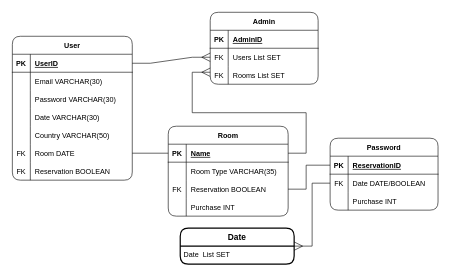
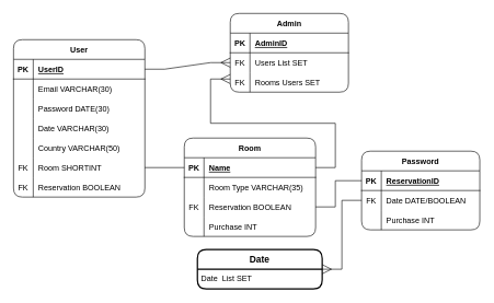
  <mxCell id="0" />
  <mxCell id="1" parent="0" />
  <mxCell id="2" value="User" style="shape=table;startSize=30;container=1;collapsible=1;childLayout=tableLayout;fixedRows=1;rowLines=0;fontStyle=1;align=center;resizeLast=1;rounded=1;shadow=0;glass=0;labelBackgroundColor=none;sketch=0;gradientColor=none;" parent="1" vertex="1"><mxGeometry x="20" y="60" width="200" height="240" as="geometry" /></mxCell>
  <mxCell id="3" value="" style="shape=tableRow;horizontal=0;startSize=0;swimlaneHead=0;swimlaneBody=0;fillColor=none;collapsible=0;dropTarget=0;points=[[0,0.5],[1,0.5]];portConstraint=eastwest;top=0;left=0;right=0;bottom=1;rounded=1;shadow=0;glass=0;labelBackgroundColor=none;sketch=0;" parent="2" vertex="1"><mxGeometry y="30" width="200" height="30" as="geometry" /></mxCell>
  <mxCell id="4" value="PK" style="shape=partialRectangle;connectable=0;fillColor=none;top=0;left=0;bottom=0;right=0;fontStyle=1;overflow=hidden;rounded=1;shadow=0;glass=0;labelBackgroundColor=none;sketch=0;" parent="3" vertex="1"><mxGeometry width="30" height="30" as="geometry"><mxRectangle width="30" height="30" as="alternateBounds" /></mxGeometry></mxCell>
  <mxCell id="5" value="UserID" style="shape=partialRectangle;connectable=0;fillColor=none;top=0;left=0;bottom=0;right=0;align=left;spacingLeft=6;fontStyle=5;overflow=hidden;rounded=1;shadow=0;glass=0;labelBackgroundColor=none;sketch=0;" parent="3" vertex="1"><mxGeometry x="30" width="170" height="30" as="geometry"><mxRectangle width="170" height="30" as="alternateBounds" /></mxGeometry></mxCell>
  <mxCell id="6" value="" style="shape=tableRow;horizontal=0;startSize=0;swimlaneHead=0;swimlaneBody=0;fillColor=none;collapsible=0;dropTarget=0;points=[[0,0.5],[1,0.5]];portConstraint=eastwest;top=0;left=0;right=0;bottom=0;rounded=1;shadow=0;glass=0;labelBackgroundColor=none;sketch=0;" parent="2" vertex="1"><mxGeometry y="60" width="200" height="30" as="geometry" /></mxCell>
  <mxCell id="7" value="" style="shape=partialRectangle;connectable=0;fillColor=none;top=0;left=0;bottom=0;right=0;editable=1;overflow=hidden;rounded=1;shadow=0;glass=0;labelBackgroundColor=none;sketch=0;" parent="6" vertex="1"><mxGeometry width="30" height="30" as="geometry"><mxRectangle width="30" height="30" as="alternateBounds" /></mxGeometry></mxCell>
  <mxCell id="8" value="Email VARCHAR(30)" style="shape=partialRectangle;connectable=0;fillColor=none;top=0;left=0;bottom=0;right=0;align=left;spacingLeft=6;overflow=hidden;rounded=1;shadow=0;glass=0;labelBackgroundColor=none;sketch=0;" parent="6" vertex="1"><mxGeometry x="30" width="170" height="30" as="geometry"><mxRectangle width="170" height="30" as="alternateBounds" /></mxGeometry></mxCell>
  <mxCell id="9" value="" style="shape=tableRow;horizontal=0;startSize=0;swimlaneHead=0;swimlaneBody=0;fillColor=none;collapsible=0;dropTarget=0;points=[[0,0.5],[1,0.5]];portConstraint=eastwest;top=0;left=0;right=0;bottom=0;rounded=1;shadow=0;glass=0;labelBackgroundColor=none;sketch=0;" parent="2" vertex="1"><mxGeometry y="90" width="200" height="30" as="geometry" /></mxCell>
  <mxCell id="10" value="" style="shape=partialRectangle;connectable=0;fillColor=none;top=0;left=0;bottom=0;right=0;editable=1;overflow=hidden;rounded=1;shadow=0;glass=0;labelBackgroundColor=none;sketch=0;" parent="9" vertex="1"><mxGeometry width="30" height="30" as="geometry"><mxRectangle width="30" height="30" as="alternateBounds" /></mxGeometry></mxCell>
- <mxCell id="11" value="Password VARCHAR(30)" style="shape=partialRectangle;connectable=0;fillColor=none;top=0;left=0;bottom=0;right=0;align=left;spacingLeft=6;overflow=hidden;rounded=1;shadow=0;glass=0;labelBackgroundColor=none;sketch=0;" parent="9" vertex="1"><mxGeometry x="30" width="170" height="30" as="geometry"><mxRectangle width="170" height="30" as="alternateBounds" /></mxGeometry></mxCell>
+ <mxCell id="11" value="Password DATE(30)" style="shape=partialRectangle;connectable=0;fillColor=none;top=0;left=0;bottom=0;right=0;align=left;spacingLeft=6;overflow=hidden;rounded=1;shadow=0;glass=0;labelBackgroundColor=none;sketch=0;" parent="9" vertex="1"><mxGeometry x="30" width="170" height="30" as="geometry"><mxRectangle width="170" height="30" as="alternateBounds" /></mxGeometry></mxCell>
  <mxCell id="12" value="" style="shape=tableRow;horizontal=0;startSize=0;swimlaneHead=0;swimlaneBody=0;fillColor=none;collapsible=0;dropTarget=0;points=[[0,0.5],[1,0.5]];portConstraint=eastwest;top=0;left=0;right=0;bottom=0;rounded=1;shadow=0;glass=0;labelBackgroundColor=none;sketch=0;" parent="2" vertex="1"><mxGeometry y="120" width="200" height="30" as="geometry" /></mxCell>
  <mxCell id="13" value="" style="shape=partialRectangle;connectable=0;fillColor=none;top=0;left=0;bottom=0;right=0;editable=1;overflow=hidden;rounded=1;shadow=0;glass=0;labelBackgroundColor=none;sketch=0;" parent="12" vertex="1"><mxGeometry width="30" height="30" as="geometry"><mxRectangle width="30" height="30" as="alternateBounds" /></mxGeometry></mxCell>
  <mxCell id="14" value="Date VARCHAR(30)" style="shape=partialRectangle;connectable=0;fillColor=none;top=0;left=0;bottom=0;right=0;align=left;spacingLeft=6;overflow=hidden;rounded=1;shadow=0;glass=0;labelBackgroundColor=none;sketch=0;" parent="12" vertex="1"><mxGeometry x="30" width="170" height="30" as="geometry"><mxRectangle width="170" height="30" as="alternateBounds" /></mxGeometry></mxCell>
  <mxCell id="15" style="shape=tableRow;horizontal=0;startSize=0;swimlaneHead=0;swimlaneBody=0;fillColor=none;collapsible=0;dropTarget=0;points=[[0,0.5],[1,0.5]];portConstraint=eastwest;top=0;left=0;right=0;bottom=0;rounded=1;shadow=0;glass=0;labelBackgroundColor=none;sketch=0;" parent="2" vertex="1"><mxGeometry y="150" width="200" height="30" as="geometry" /></mxCell>
  <mxCell id="16" style="shape=partialRectangle;connectable=0;fillColor=none;top=0;left=0;bottom=0;right=0;editable=1;overflow=hidden;rounded=1;shadow=0;glass=0;labelBackgroundColor=none;sketch=0;" parent="15" vertex="1"><mxGeometry width="30" height="30" as="geometry"><mxRectangle width="30" height="30" as="alternateBounds" /></mxGeometry></mxCell>
  <mxCell id="17" value="Country VARCHAR(50)" style="shape=partialRectangle;connectable=0;fillColor=none;top=0;left=0;bottom=0;right=0;align=left;spacingLeft=6;overflow=hidden;rounded=1;shadow=0;glass=0;labelBackgroundColor=none;sketch=0;" parent="15" vertex="1"><mxGeometry x="30" width="170" height="30" as="geometry"><mxRectangle width="170" height="30" as="alternateBounds" /></mxGeometry></mxCell>
  <mxCell id="18" style="shape=tableRow;horizontal=0;startSize=0;swimlaneHead=0;swimlaneBody=0;fillColor=none;collapsible=0;dropTarget=0;points=[[0,0.5],[1,0.5]];portConstraint=eastwest;top=0;left=0;right=0;bottom=0;rounded=1;shadow=0;glass=0;labelBackgroundColor=none;sketch=0;" parent="2" vertex="1"><mxGeometry y="180" width="200" height="30" as="geometry" /></mxCell>
  <mxCell id="19" value="FK" style="shape=partialRectangle;connectable=0;fillColor=none;top=0;left=0;bottom=0;right=0;editable=1;overflow=hidden;rounded=1;shadow=0;glass=0;labelBackgroundColor=none;sketch=0;" parent="18" vertex="1"><mxGeometry width="30" height="30" as="geometry"><mxRectangle width="30" height="30" as="alternateBounds" /></mxGeometry></mxCell>
- <mxCell id="20" value="Room DATE" style="shape=partialRectangle;connectable=0;fillColor=none;top=0;left=0;bottom=0;right=0;align=left;spacingLeft=6;overflow=hidden;rounded=1;shadow=0;glass=0;labelBackgroundColor=none;sketch=0;" parent="18" vertex="1"><mxGeometry x="30" width="170" height="30" as="geometry"><mxRectangle width="170" height="30" as="alternateBounds" /></mxGeometry></mxCell>
+ <mxCell id="20" value="Room SHORTINT" style="shape=partialRectangle;connectable=0;fillColor=none;top=0;left=0;bottom=0;right=0;align=left;spacingLeft=6;overflow=hidden;rounded=1;shadow=0;glass=0;labelBackgroundColor=none;sketch=0;" parent="18" vertex="1"><mxGeometry x="30" width="170" height="30" as="geometry"><mxRectangle width="170" height="30" as="alternateBounds" /></mxGeometry></mxCell>
  <mxCell id="21" style="shape=tableRow;horizontal=0;startSize=0;swimlaneHead=0;swimlaneBody=0;fillColor=none;collapsible=0;dropTarget=0;points=[[0,0.5],[1,0.5]];portConstraint=eastwest;top=0;left=0;right=0;bottom=0;rounded=1;shadow=0;glass=0;labelBackgroundColor=none;sketch=0;" parent="2" vertex="1"><mxGeometry y="210" width="200" height="30" as="geometry" /></mxCell>
  <mxCell id="22" value="FK" style="shape=partialRectangle;connectable=0;fillColor=none;top=0;left=0;bottom=0;right=0;editable=1;overflow=hidden;rounded=1;shadow=0;glass=0;labelBackgroundColor=none;sketch=0;" parent="21" vertex="1"><mxGeometry width="30" height="30" as="geometry"><mxRectangle width="30" height="30" as="alternateBounds" /></mxGeometry></mxCell>
  <mxCell id="23" value="Reservation BOOLEAN" style="shape=partialRectangle;connectable=0;fillColor=none;top=0;left=0;bottom=0;right=0;align=left;spacingLeft=6;overflow=hidden;rounded=1;shadow=0;glass=0;labelBackgroundColor=none;sketch=0;" parent="21" vertex="1"><mxGeometry x="30" width="170" height="30" as="geometry"><mxRectangle width="170" height="30" as="alternateBounds" /></mxGeometry></mxCell>
  <mxCell id="24" value="Admin" style="shape=table;startSize=30;container=1;collapsible=1;childLayout=tableLayout;fixedRows=1;rowLines=0;fontStyle=1;align=center;resizeLast=1;rounded=1;shadow=0;glass=0;labelBackgroundColor=none;sketch=0;gradientColor=none;" parent="1" vertex="1"><mxGeometry x="350" y="20" width="180" height="120" as="geometry" /></mxCell>
  <mxCell id="25" value="" style="shape=tableRow;horizontal=0;startSize=0;swimlaneHead=0;swimlaneBody=0;fillColor=none;collapsible=0;dropTarget=0;points=[[0,0.5],[1,0.5]];portConstraint=eastwest;top=0;left=0;right=0;bottom=1;rounded=1;shadow=0;glass=0;labelBackgroundColor=none;sketch=0;" parent="24" vertex="1"><mxGeometry y="30" width="180" height="30" as="geometry" /></mxCell>
  <mxCell id="26" value="PK" style="shape=partialRectangle;connectable=0;fillColor=none;top=0;left=0;bottom=0;right=0;fontStyle=1;overflow=hidden;rounded=1;shadow=0;glass=0;labelBackgroundColor=none;sketch=0;" parent="25" vertex="1"><mxGeometry width="30" height="30" as="geometry"><mxRectangle width="30" height="30" as="alternateBounds" /></mxGeometry></mxCell>
  <mxCell id="27" value="AdminID" style="shape=partialRectangle;connectable=0;fillColor=none;top=0;left=0;bottom=0;right=0;align=left;spacingLeft=6;fontStyle=5;overflow=hidden;rounded=1;shadow=0;glass=0;labelBackgroundColor=none;sketch=0;" parent="25" vertex="1"><mxGeometry x="30" width="150" height="30" as="geometry"><mxRectangle width="150" height="30" as="alternateBounds" /></mxGeometry></mxCell>
  <mxCell id="28" value="" style="shape=tableRow;horizontal=0;startSize=0;swimlaneHead=0;swimlaneBody=0;fillColor=none;collapsible=0;dropTarget=0;points=[[0,0.5],[1,0.5]];portConstraint=eastwest;top=0;left=0;right=0;bottom=0;rounded=1;shadow=0;glass=0;labelBackgroundColor=none;sketch=0;" parent="24" vertex="1"><mxGeometry y="60" width="180" height="30" as="geometry" /></mxCell>
  <mxCell id="29" value="FK" style="shape=partialRectangle;connectable=0;fillColor=none;top=0;left=0;bottom=0;right=0;editable=1;overflow=hidden;rounded=1;shadow=0;glass=0;labelBackgroundColor=none;sketch=0;" parent="28" vertex="1"><mxGeometry width="30" height="30" as="geometry"><mxRectangle width="30" height="30" as="alternateBounds" /></mxGeometry></mxCell>
  <mxCell id="30" value="Users List SET" style="shape=partialRectangle;connectable=0;fillColor=none;top=0;left=0;bottom=0;right=0;align=left;spacingLeft=6;overflow=hidden;rounded=1;shadow=0;glass=0;labelBackgroundColor=none;sketch=0;" parent="28" vertex="1"><mxGeometry x="30" width="150" height="30" as="geometry"><mxRectangle width="150" height="30" as="alternateBounds" /></mxGeometry></mxCell>
  <mxCell id="31" value="" style="shape=tableRow;horizontal=0;startSize=0;swimlaneHead=0;swimlaneBody=0;fillColor=none;collapsible=0;dropTarget=0;points=[[0,0.5],[1,0.5]];portConstraint=eastwest;top=0;left=0;right=0;bottom=0;rounded=1;shadow=0;glass=0;labelBackgroundColor=none;sketch=0;" parent="24" vertex="1"><mxGeometry y="90" width="180" height="30" as="geometry" /></mxCell>
  <mxCell id="32" value="FK" style="shape=partialRectangle;connectable=0;fillColor=none;top=0;left=0;bottom=0;right=0;editable=1;overflow=hidden;rounded=1;shadow=0;glass=0;labelBackgroundColor=none;sketch=0;" parent="31" vertex="1"><mxGeometry width="30" height="30" as="geometry"><mxRectangle width="30" height="30" as="alternateBounds" /></mxGeometry></mxCell>
- <mxCell id="33" value="Rooms List SET" style="shape=partialRectangle;connectable=0;fillColor=none;top=0;left=0;bottom=0;right=0;align=left;spacingLeft=6;overflow=hidden;rounded=1;shadow=0;glass=0;labelBackgroundColor=none;sketch=0;" parent="31" vertex="1"><mxGeometry x="30" width="150" height="30" as="geometry"><mxRectangle width="150" height="30" as="alternateBounds" /></mxGeometry></mxCell>
+ <mxCell id="33" value="Rooms Users SET" style="shape=partialRectangle;connectable=0;fillColor=none;top=0;left=0;bottom=0;right=0;align=left;spacingLeft=6;overflow=hidden;rounded=1;shadow=0;glass=0;labelBackgroundColor=none;sketch=0;" parent="31" vertex="1"><mxGeometry x="30" width="150" height="30" as="geometry"><mxRectangle width="150" height="30" as="alternateBounds" /></mxGeometry></mxCell>
  <mxCell id="34" value="Room" style="shape=table;startSize=30;container=1;collapsible=1;childLayout=tableLayout;fixedRows=1;rowLines=0;fontStyle=1;align=center;resizeLast=1;rounded=1;shadow=0;glass=0;labelBackgroundColor=none;sketch=0;gradientColor=none;" parent="1" vertex="1"><mxGeometry x="280" y="210" width="200" height="150" as="geometry"><mxRectangle x="300" y="250" width="70" height="30" as="alternateBounds" /></mxGeometry></mxCell>
  <mxCell id="35" value="" style="shape=tableRow;horizontal=0;startSize=0;swimlaneHead=0;swimlaneBody=0;fillColor=none;collapsible=0;dropTarget=0;points=[[0,0.5],[1,0.5]];portConstraint=eastwest;top=0;left=0;right=0;bottom=1;rounded=1;shadow=0;glass=0;labelBackgroundColor=none;sketch=0;" parent="34" vertex="1"><mxGeometry y="30" width="200" height="30" as="geometry" /></mxCell>
  <mxCell id="36" value="PK" style="shape=partialRectangle;connectable=0;fillColor=none;top=0;left=0;bottom=0;right=0;fontStyle=1;overflow=hidden;rounded=1;shadow=0;glass=0;labelBackgroundColor=none;sketch=0;" parent="35" vertex="1"><mxGeometry width="30" height="30" as="geometry"><mxRectangle width="30" height="30" as="alternateBounds" /></mxGeometry></mxCell>
  <mxCell id="37" value="Name" style="shape=partialRectangle;connectable=0;fillColor=none;top=0;left=0;bottom=0;right=0;align=left;spacingLeft=6;fontStyle=5;overflow=hidden;rounded=1;shadow=0;glass=0;labelBackgroundColor=none;sketch=0;" parent="35" vertex="1"><mxGeometry x="30" width="170" height="30" as="geometry"><mxRectangle width="170" height="30" as="alternateBounds" /></mxGeometry></mxCell>
  <mxCell id="38" value="" style="shape=tableRow;horizontal=0;startSize=0;swimlaneHead=0;swimlaneBody=0;fillColor=none;collapsible=0;dropTarget=0;points=[[0,0.5],[1,0.5]];portConstraint=eastwest;top=0;left=0;right=0;bottom=0;rounded=1;shadow=0;glass=0;labelBackgroundColor=none;sketch=0;" parent="34" vertex="1"><mxGeometry y="60" width="200" height="30" as="geometry" /></mxCell>
  <mxCell id="39" value="" style="shape=partialRectangle;connectable=0;fillColor=none;top=0;left=0;bottom=0;right=0;editable=1;overflow=hidden;rounded=1;shadow=0;glass=0;labelBackgroundColor=none;sketch=0;" parent="38" vertex="1"><mxGeometry width="30" height="30" as="geometry"><mxRectangle width="30" height="30" as="alternateBounds" /></mxGeometry></mxCell>
  <mxCell id="40" value="Room Type VARCHAR(35)" style="shape=partialRectangle;connectable=0;fillColor=none;top=0;left=0;bottom=0;right=0;align=left;spacingLeft=6;overflow=hidden;rounded=1;shadow=0;glass=0;labelBackgroundColor=none;sketch=0;" parent="38" vertex="1"><mxGeometry x="30" width="170" height="30" as="geometry"><mxRectangle width="170" height="30" as="alternateBounds" /></mxGeometry></mxCell>
  <mxCell id="41" value="" style="shape=tableRow;horizontal=0;startSize=0;swimlaneHead=0;swimlaneBody=0;fillColor=none;collapsible=0;dropTarget=0;points=[[0,0.5],[1,0.5]];portConstraint=eastwest;top=0;left=0;right=0;bottom=0;rounded=1;shadow=0;glass=0;labelBackgroundColor=none;sketch=0;" parent="34" vertex="1"><mxGeometry y="90" width="200" height="30" as="geometry" /></mxCell>
  <mxCell id="42" value="FK" style="shape=partialRectangle;connectable=0;fillColor=none;top=0;left=0;bottom=0;right=0;editable=1;overflow=hidden;rounded=1;shadow=0;glass=0;labelBackgroundColor=none;sketch=0;" parent="41" vertex="1"><mxGeometry width="30" height="30" as="geometry"><mxRectangle width="30" height="30" as="alternateBounds" /></mxGeometry></mxCell>
  <mxCell id="43" value="Reservation BOOLEAN" style="shape=partialRectangle;connectable=0;fillColor=none;top=0;left=0;bottom=0;right=0;align=left;spacingLeft=6;overflow=hidden;rounded=1;shadow=0;glass=0;labelBackgroundColor=none;sketch=0;" parent="41" vertex="1"><mxGeometry x="30" width="170" height="30" as="geometry"><mxRectangle width="170" height="30" as="alternateBounds" /></mxGeometry></mxCell>
  <mxCell id="44" value="" style="shape=tableRow;horizontal=0;startSize=0;swimlaneHead=0;swimlaneBody=0;fillColor=none;collapsible=0;dropTarget=0;points=[[0,0.5],[1,0.5]];portConstraint=eastwest;top=0;left=0;right=0;bottom=0;rounded=1;shadow=0;glass=0;labelBackgroundColor=none;sketch=0;" parent="34" vertex="1"><mxGeometry y="120" width="200" height="30" as="geometry" /></mxCell>
  <mxCell id="45" value="" style="shape=partialRectangle;connectable=0;fillColor=none;top=0;left=0;bottom=0;right=0;editable=1;overflow=hidden;rounded=1;shadow=0;glass=0;labelBackgroundColor=none;sketch=0;" parent="44" vertex="1"><mxGeometry width="30" height="30" as="geometry"><mxRectangle width="30" height="30" as="alternateBounds" /></mxGeometry></mxCell>
  <mxCell id="46" value="Purchase INT" style="shape=partialRectangle;connectable=0;fillColor=none;top=0;left=0;bottom=0;right=0;align=left;spacingLeft=6;overflow=hidden;rounded=1;shadow=0;glass=0;labelBackgroundColor=none;sketch=0;" parent="44" vertex="1"><mxGeometry x="30" width="170" height="30" as="geometry"><mxRectangle width="170" height="30" as="alternateBounds" /></mxGeometry></mxCell>
  <mxCell id="47" value="" style="edgeStyle=entityRelationEdgeStyle;fontSize=12;html=1;endArrow=ERmany;rounded=0;endSize=12;exitX=1;exitY=0.5;exitDx=0;exitDy=0;entryX=0;entryY=0.5;entryDx=0;entryDy=0;" parent="1" source="3" target="28" edge="1"><mxGeometry width="100" height="100" relative="1" as="geometry"><mxPoint x="360" y="260" as="sourcePoint" /><mxPoint x="460" y="160" as="targetPoint" /></mxGeometry></mxCell>
  <mxCell id="48" value="" style="edgeStyle=entityRelationEdgeStyle;fontSize=12;html=1;endArrow=ERmany;rounded=0;endSize=12;entryX=0;entryY=0.5;entryDx=0;entryDy=0;exitX=1;exitY=0.5;exitDx=0;exitDy=0;" parent="1" source="35" edge="1"><mxGeometry width="100" height="100" relative="1" as="geometry"><mxPoint x="510" y="255" as="sourcePoint" /><mxPoint x="350" y="120" as="targetPoint" /></mxGeometry></mxCell>
  <mxCell id="49" value="Password" style="shape=table;startSize=30;container=1;collapsible=1;childLayout=tableLayout;fixedRows=1;rowLines=0;fontStyle=1;align=center;resizeLast=1;rounded=1;shadow=0;glass=0;labelBackgroundColor=none;sketch=0;gradientColor=none;" parent="1" vertex="1"><mxGeometry x="550" y="230" width="180" height="120" as="geometry" /></mxCell>
  <mxCell id="50" value="" style="shape=tableRow;horizontal=0;startSize=0;swimlaneHead=0;swimlaneBody=0;fillColor=none;collapsible=0;dropTarget=0;points=[[0,0.5],[1,0.5]];portConstraint=eastwest;top=0;left=0;right=0;bottom=1;rounded=1;shadow=0;glass=0;labelBackgroundColor=none;sketch=0;" parent="49" vertex="1"><mxGeometry y="30" width="180" height="30" as="geometry" /></mxCell>
  <mxCell id="51" value="PK" style="shape=partialRectangle;connectable=0;fillColor=none;top=0;left=0;bottom=0;right=0;fontStyle=1;overflow=hidden;rounded=1;shadow=0;glass=0;labelBackgroundColor=none;sketch=0;" parent="50" vertex="1"><mxGeometry width="30" height="30" as="geometry"><mxRectangle width="30" height="30" as="alternateBounds" /></mxGeometry></mxCell>
  <mxCell id="52" value="ReservationID" style="shape=partialRectangle;connectable=0;fillColor=none;top=0;left=0;bottom=0;right=0;align=left;spacingLeft=6;fontStyle=5;overflow=hidden;rounded=1;shadow=0;glass=0;labelBackgroundColor=none;sketch=0;" parent="50" vertex="1"><mxGeometry x="30" width="150" height="30" as="geometry"><mxRectangle width="150" height="30" as="alternateBounds" /></mxGeometry></mxCell>
  <mxCell id="53" value="" style="shape=tableRow;horizontal=0;startSize=0;swimlaneHead=0;swimlaneBody=0;fillColor=none;collapsible=0;dropTarget=0;points=[[0,0.5],[1,0.5]];portConstraint=eastwest;top=0;left=0;right=0;bottom=0;rounded=1;shadow=0;glass=0;labelBackgroundColor=none;sketch=0;" parent="49" vertex="1"><mxGeometry y="60" width="180" height="30" as="geometry" /></mxCell>
  <mxCell id="54" value="FK" style="shape=partialRectangle;connectable=0;fillColor=none;top=0;left=0;bottom=0;right=0;editable=1;overflow=hidden;rounded=1;shadow=0;glass=0;labelBackgroundColor=none;sketch=0;" parent="53" vertex="1"><mxGeometry width="30" height="30" as="geometry"><mxRectangle width="30" height="30" as="alternateBounds" /></mxGeometry></mxCell>
  <mxCell id="55" value="Date DATE/BOOLEAN" style="shape=partialRectangle;connectable=0;fillColor=none;top=0;left=0;bottom=0;right=0;align=left;spacingLeft=6;overflow=hidden;rounded=1;shadow=0;glass=0;labelBackgroundColor=none;sketch=0;" parent="53" vertex="1"><mxGeometry x="30" width="150" height="30" as="geometry"><mxRectangle width="150" height="30" as="alternateBounds" /></mxGeometry></mxCell>
  <mxCell id="56" value="" style="shape=tableRow;horizontal=0;startSize=0;swimlaneHead=0;swimlaneBody=0;fillColor=none;collapsible=0;dropTarget=0;points=[[0,0.5],[1,0.5]];portConstraint=eastwest;top=0;left=0;right=0;bottom=0;rounded=1;shadow=0;glass=0;labelBackgroundColor=none;sketch=0;" parent="49" vertex="1"><mxGeometry y="90" width="180" height="30" as="geometry" /></mxCell>
  <mxCell id="57" value="" style="shape=partialRectangle;connectable=0;fillColor=none;top=0;left=0;bottom=0;right=0;editable=1;overflow=hidden;rounded=1;shadow=0;glass=0;labelBackgroundColor=none;sketch=0;" parent="56" vertex="1"><mxGeometry width="30" height="30" as="geometry"><mxRectangle width="30" height="30" as="alternateBounds" /></mxGeometry></mxCell>
  <mxCell id="58" value="Purchase INT" style="shape=partialRectangle;connectable=0;fillColor=none;top=0;left=0;bottom=0;right=0;align=left;spacingLeft=6;overflow=hidden;rounded=1;shadow=0;glass=0;labelBackgroundColor=none;sketch=0;" parent="56" vertex="1"><mxGeometry x="30" width="150" height="30" as="geometry"><mxRectangle width="150" height="30" as="alternateBounds" /></mxGeometry></mxCell>
  <mxCell id="59" value="" style="endArrow=none;html=1;rounded=0;endSize=12;exitX=1;exitY=0.5;exitDx=0;exitDy=0;entryX=0;entryY=0.5;entryDx=0;entryDy=0;" parent="1" source="41" target="50" edge="1"><mxGeometry relative="1" as="geometry"><mxPoint x="130" y="410" as="sourcePoint" /><mxPoint x="290" y="410" as="targetPoint" /><Array as="points"><mxPoint x="510" y="315" /><mxPoint x="510" y="275" /></Array></mxGeometry></mxCell>
  <mxCell id="60" value="Date" style="swimlane;childLayout=stackLayout;horizontal=1;startSize=30;horizontalStack=0;rounded=1;fontSize=14;fontStyle=1;strokeWidth=2;resizeParent=0;resizeLast=1;shadow=0;dashed=0;align=center;glass=0;labelBackgroundColor=none;sketch=0;gradientColor=none;" parent="1" vertex="1"><mxGeometry x="300" y="380" width="190" height="60" as="geometry" /></mxCell>
  <mxCell id="61" value="Date  List SET" style="align=left;strokeColor=none;fillColor=none;spacingLeft=4;fontSize=12;verticalAlign=top;resizable=0;rotatable=0;part=1;rounded=1;shadow=0;glass=0;labelBackgroundColor=none;sketch=0;" parent="60" vertex="1"><mxGeometry y="30" width="190" height="30" as="geometry" /></mxCell>
  <mxCell id="62" value="" style="edgeStyle=entityRelationEdgeStyle;fontSize=12;html=1;endArrow=ERmany;rounded=0;endSize=12;entryX=1;entryY=0;entryDx=0;entryDy=0;exitX=0;exitY=0.5;exitDx=0;exitDy=0;" parent="1" source="53" target="61" edge="1"><mxGeometry width="100" height="100" relative="1" as="geometry"><mxPoint x="520" y="380" as="sourcePoint" /><mxPoint x="450" y="180" as="targetPoint" /></mxGeometry></mxCell>
  <mxCell id="63" value="" style="endArrow=none;html=1;rounded=0;endSize=12;exitX=1;exitY=0.5;exitDx=0;exitDy=0;entryX=0;entryY=0.5;entryDx=0;entryDy=0;" parent="1" source="18" target="35" edge="1"><mxGeometry relative="1" as="geometry"><mxPoint x="80" y="340" as="sourcePoint" /><mxPoint x="240" y="340" as="targetPoint" /></mxGeometry></mxCell>
